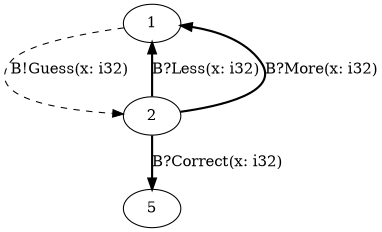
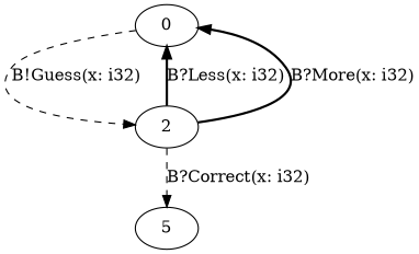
  digraph {
    edge [style=dashed]
-   0 [label=1]
+   0
    2
    n3 [label=5]
    0 -> 2 [label="B!Guess(x: i32)"]
    2 -> 0 [label="B?Less(x: i32)" style=bold]
    2 -> 0 [label="B?More(x: i32)" style=bold]
-   2 -> n3 [label="B?Correct(x: i32)" style=bold]
+   2 -> n3 [label="B?Correct(x: i32)"]
  }
